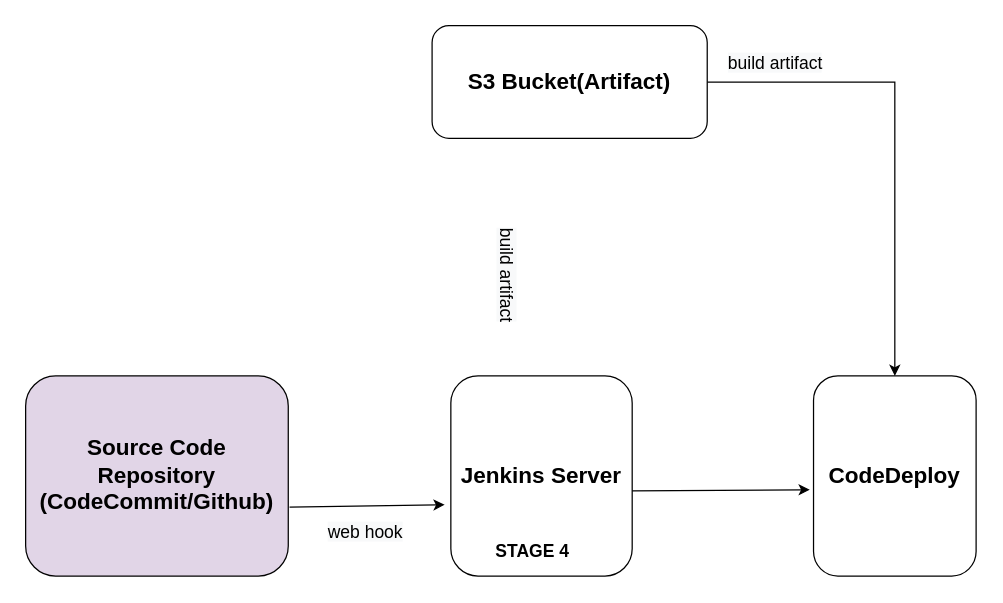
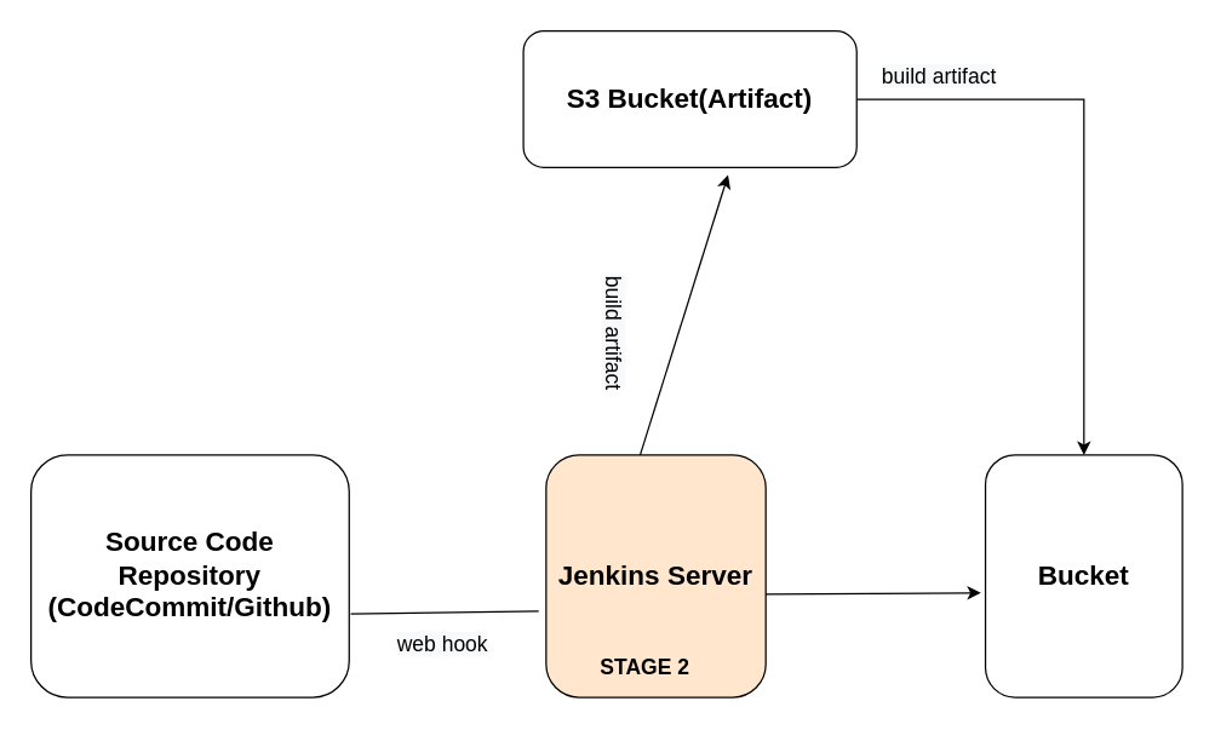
  <mxCell id="0" />
  <mxCell id="1" parent="0" />
- <mxCell id="2" value="&lt;font style=&quot;font-size: 18px&quot;&gt;&lt;b&gt;Source Code Repository&lt;br&gt;(CodeCommit/Github)&lt;/b&gt;&lt;/font&gt;" style="rounded=1;whiteSpace=wrap;html=1;fillColor=#e1d5e7;" parent="1" vertex="1"><mxGeometry x="20" y="300" width="210" height="160" as="geometry" /></mxCell>
- <mxCell id="3" value="&lt;span style=&quot;font-size: 18px;&quot;&gt;&lt;b&gt;Jenkins Server&lt;/b&gt;&lt;/span&gt;" style="rounded=1;whiteSpace=wrap;html=1;" parent="1" vertex="1"><mxGeometry x="360" y="300" width="145" height="160" as="geometry" /></mxCell>
- <mxCell id="4" value="&lt;font style=&quot;font-size: 18px&quot;&gt;&lt;b&gt;CodeDeploy&lt;/b&gt;&lt;/font&gt;" style="rounded=1;whiteSpace=wrap;html=1;" parent="1" vertex="1"><mxGeometry x="650" y="300" width="130" height="160" as="geometry" /></mxCell>
+ <mxCell id="2" value="&lt;font style=&quot;font-size: 18px&quot;&gt;&lt;b&gt;Source Code Repository&lt;br&gt;(CodeCommit/Github)&lt;/b&gt;&lt;/font&gt;" style="rounded=1;whiteSpace=wrap;html=1;" parent="1" vertex="1"><mxGeometry x="20" y="300" width="210" height="160" as="geometry" /></mxCell>
+ <mxCell id="3" value="&lt;span style=&quot;font-size: 18px;&quot;&gt;&lt;b&gt;Jenkins Server&lt;/b&gt;&lt;/span&gt;" style="rounded=1;whiteSpace=wrap;html=1;fillColor=#ffe6cc;" parent="1" vertex="1"><mxGeometry x="360" y="300" width="145" height="160" as="geometry" /></mxCell>
+ <mxCell id="4" value="&lt;font style=&quot;font-size: 18px&quot;&gt;&lt;b&gt;Bucket&lt;/b&gt;&lt;/font&gt;" style="rounded=1;whiteSpace=wrap;html=1;" parent="1" vertex="1"><mxGeometry x="650" y="300" width="130" height="160" as="geometry" /></mxCell>
  <mxCell id="5" style="edgeStyle=orthogonalEdgeStyle;rounded=0;orthogonalLoop=1;jettySize=auto;html=1;entryX=0.5;entryY=0;entryDx=0;entryDy=0;" parent="1" source="6" target="4" edge="1"><mxGeometry relative="1" as="geometry" /></mxCell>
  <mxCell id="6" value="&lt;font style=&quot;font-size: 18px&quot;&gt;&lt;b&gt;S3 Bucket(Artifact)&lt;/b&gt;&lt;/font&gt;" style="rounded=1;whiteSpace=wrap;html=1;" parent="1" vertex="1"><mxGeometry x="345" y="20" width="220" height="90" as="geometry" /></mxCell>
  <mxCell id="7" value="&lt;span style=&quot;color: rgb(0 , 0 , 0) ; font-family: &amp;#34;helvetica&amp;#34; ; font-size: 14px ; font-style: normal ; font-weight: 400 ; letter-spacing: normal ; text-align: center ; text-indent: 0px ; text-transform: none ; word-spacing: 0px ; background-color: rgb(248 , 249 , 250) ; display: inline ; float: none&quot;&gt;build artifact&lt;/span&gt;" style="text;whiteSpace=wrap;html=1;rotation=90;" parent="1" vertex="1"><mxGeometry x="330" y="240" width="150" height="30" as="geometry" /></mxCell>
  <mxCell id="8" value="&lt;meta charset=&quot;utf-8&quot;&gt;&lt;span style=&quot;color: rgb(0, 0, 0); font-family: helvetica; font-size: 14px; font-style: normal; font-weight: 400; letter-spacing: normal; text-align: center; text-indent: 0px; text-transform: none; word-spacing: 0px; background-color: rgb(248, 249, 250); display: inline; float: none;&quot;&gt;build artifact&lt;/span&gt;" style="text;whiteSpace=wrap;html=1;" parent="1" vertex="1"><mxGeometry x="580" y="35" width="100" height="30" as="geometry" /></mxCell>
- <mxCell id="9" value="&lt;b&gt;&lt;font style=&quot;font-size: 14px&quot;&gt;STAGE 4&lt;/font&gt;&lt;/b&gt;" style="text;html=1;align=center;verticalAlign=middle;resizable=0;points=[];autosize=1;" parent="1" vertex="1"><mxGeometry x="390" y="430" width="70" height="20" as="geometry" /></mxCell>
- <mxCell id="10" value="" style="endArrow=classic;html=1;rounded=0;exitX=1.005;exitY=0.656;exitDx=0;exitDy=0;exitPerimeter=0;entryX=-0.034;entryY=0.644;entryDx=0;entryDy=0;entryPerimeter=0;" edge="1" parent="1" source="2" target="3"><mxGeometry width="50" height="50" relative="1" as="geometry"><mxPoint x="700" y="350" as="sourcePoint" /><mxPoint x="750" y="300" as="targetPoint" /></mxGeometry></mxCell>
+ <mxCell id="9" value="&lt;b&gt;&lt;font style=&quot;font-size: 14px&quot;&gt;STAGE 2&lt;/font&gt;&lt;/b&gt;" style="text;html=1;align=center;verticalAlign=middle;resizable=0;points=[];autosize=1;" parent="1" vertex="1"><mxGeometry x="390" y="430" width="70" height="20" as="geometry" /></mxCell>
+ <mxCell id="10" value="" style="endArrow=none;html=1;rounded=0;exitX=1.005;exitY=0.656;exitDx=0;exitDy=0;exitPerimeter=0;entryX=-0.034;entryY=0.644;entryDx=0;entryDy=0;entryPerimeter=0;" edge="1" parent="1" source="2" target="3"><mxGeometry width="50" height="50" relative="1" as="geometry"><mxPoint x="700" y="350" as="sourcePoint" /><mxPoint x="750" y="300" as="targetPoint" /></mxGeometry></mxCell>
  <mxCell id="11" value="&lt;span style=&quot;color: rgb(0, 0, 0); font-family: helvetica; font-size: 14px; font-style: normal; font-weight: 400; letter-spacing: normal; text-align: center; text-indent: 0px; text-transform: none; word-spacing: 0px; background-color: rgb(248, 249, 250); display: inline; float: none;&quot;&gt;web hook&lt;/span&gt;" style="text;whiteSpace=wrap;html=1;" vertex="1" parent="1"><mxGeometry x="260" y="410" width="100" height="30" as="geometry" /></mxCell>
+ <mxCell id="12" value="" style="endArrow=classic;html=1;rounded=0;exitX=0.428;exitY=0;exitDx=0;exitDy=0;exitPerimeter=0;entryX=0.614;entryY=1.056;entryDx=0;entryDy=0;entryPerimeter=0;" edge="1" parent="1" source="3" target="6"><mxGeometry width="50" height="50" relative="1" as="geometry"><mxPoint x="700" y="350" as="sourcePoint" /><mxPoint x="750" y="300" as="targetPoint" /></mxGeometry></mxCell>
  <mxCell id="13" value="" style="endArrow=classic;html=1;rounded=0;exitX=1.005;exitY=0.656;exitDx=0;exitDy=0;exitPerimeter=0;entryX=-0.023;entryY=0.569;entryDx=0;entryDy=0;entryPerimeter=0;" edge="1" parent="1" target="4"><mxGeometry width="50" height="50" relative="1" as="geometry"><mxPoint x="505" y="392" as="sourcePoint" /><mxPoint x="629" y="390" as="targetPoint" /></mxGeometry></mxCell>
